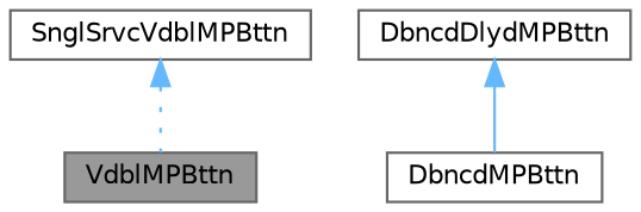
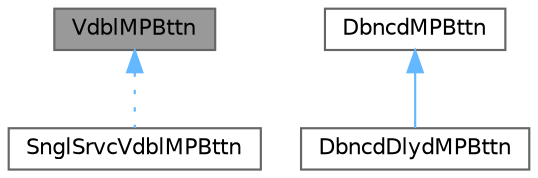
  digraph {
    node [color=gray40 fillcolor=white fontname=Helvetica fontsize=10 shape=box style=filled]
    edge [color=steelblue1 dir=back fontname=Helvetica fontsize=10 labelfontname=Helvetica labelfontsize=10]
    n1 [fillcolor=grey60 fontcolor=black height=0.2 label=VdblMPBttn width=0.4]
    n2 [height=0.2 label=SnglSrvcVdblMPBttn width=0.4]
    n3 [height=0.2 label=DbncdDlydMPBttn width=0.4]
    n4 [height=0.2 label=DbncdMPBttn width=0.4]
-   n2 -> n1 [style=dotted]
-   n3 -> n4 [style=solid]
+   n1 -> n2 [style=dotted]
+   n4 -> n3 [style=solid]
  }
